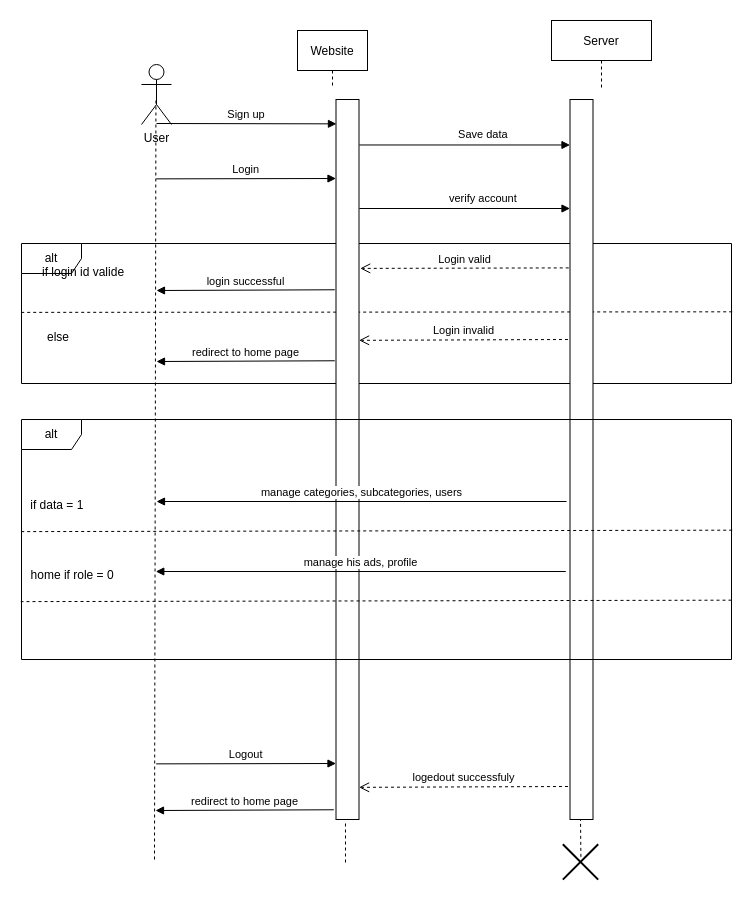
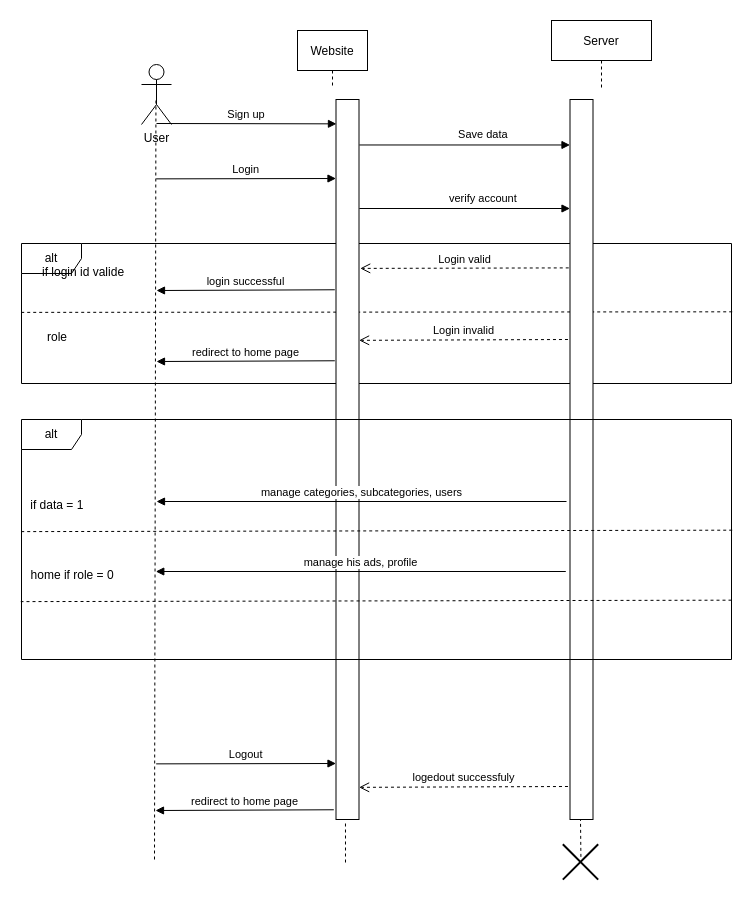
  <mxCell id="0" />
  <mxCell id="1" parent="0" />
  <mxCell id="2" value="Website" style="shape=umlLifeline;perimeter=lifelinePerimeter;container=1;collapsible=0;recursiveResize=0;rounded=0;shadow=0;strokeWidth=1;" parent="1" vertex="1"><mxGeometry x="297" y="30" width="70" height="55" as="geometry" /></mxCell>
  <mxCell id="3" value="Server" style="shape=umlLifeline;perimeter=lifelinePerimeter;container=1;collapsible=0;recursiveResize=0;rounded=0;shadow=0;strokeWidth=1;" parent="1" vertex="1"><mxGeometry x="551" y="20" width="100" height="69" as="geometry" /></mxCell>
  <mxCell id="4" value="User" style="shape=umlActor;verticalLabelPosition=bottom;verticalAlign=top;html=1;outlineConnect=0;" parent="1" vertex="1"><mxGeometry x="141" y="64" width="30" height="60" as="geometry" /></mxCell>
  <mxCell id="5" value="Sign up" style="verticalAlign=bottom;endArrow=block;shadow=0;strokeWidth=1;entryX=0.02;entryY=0.046;entryDx=0;entryDy=0;entryPerimeter=0;" parent="1" edge="1"><mxGeometry relative="1" as="geometry"><mxPoint x="156" y="123" as="sourcePoint" /><mxPoint x="335.96" y="123.36" as="targetPoint" /></mxGeometry></mxCell>
  <mxCell id="6" value="" style="endArrow=none;html=1;rounded=0;dashed=1;startArrow=none;" parent="1" edge="1"><mxGeometry width="50" height="50" relative="1" as="geometry"><mxPoint x="154" y="859" as="sourcePoint" /><mxPoint x="155.44" y="99" as="targetPoint" /></mxGeometry></mxCell>
  <mxCell id="7" value="alt" style="shape=umlFrame;whiteSpace=wrap;html=1;gradientColor=none;fillColor=default;swimlaneFillColor=none;" parent="1" vertex="1"><mxGeometry x="21" y="243" width="710" height="140" as="geometry" /></mxCell>
- <mxCell id="8" value="else" style="text;strokeColor=none;fillColor=none;align=left;verticalAlign=top;spacingLeft=4;spacingRight=4;overflow=hidden;rotatable=0;points=[[0,0.5],[1,0.5]];portConstraint=eastwest;dashed=1;" parent="1" vertex="1"><mxGeometry x="41" y="323" width="105" height="40" as="geometry" /></mxCell>
+ <mxCell id="8" value="role" style="text;strokeColor=none;fillColor=none;align=left;verticalAlign=top;spacingLeft=4;spacingRight=4;overflow=hidden;rotatable=0;points=[[0,0.5],[1,0.5]];portConstraint=eastwest;dashed=1;" parent="1" vertex="1"><mxGeometry x="41" y="323" width="105" height="40" as="geometry" /></mxCell>
  <mxCell id="9" value="if login id valide" style="text;strokeColor=none;fillColor=none;align=left;verticalAlign=top;spacingLeft=4;spacingRight=4;overflow=hidden;rotatable=0;points=[[0,0.5],[1,0.5]];portConstraint=eastwest;dashed=1;" parent="1" vertex="1"><mxGeometry x="36" y="258" width="100" height="26" as="geometry" /></mxCell>
  <mxCell id="10" value="Login valid" style="html=1;verticalAlign=bottom;endArrow=open;dashed=1;endSize=8;rounded=0;entryX=1.052;entryY=0.265;entryDx=0;entryDy=0;entryPerimeter=0;exitX=-0.055;exitY=0.34;exitDx=0;exitDy=0;exitPerimeter=0;" parent="1" edge="1"><mxGeometry relative="1" as="geometry"><mxPoint x="568.235" y="267.4" as="sourcePoint" /><mxPoint x="359.696" y="267.9" as="targetPoint" /></mxGeometry></mxCell>
  <mxCell id="11" value="Login invalid" style="html=1;verticalAlign=bottom;endArrow=open;dashed=1;endSize=8;rounded=0;exitX=-0.088;exitY=0.475;exitDx=0;exitDy=0;exitPerimeter=0;entryX=1.004;entryY=0.374;entryDx=0;entryDy=0;entryPerimeter=0;" parent="1" edge="1"><mxGeometry relative="1" as="geometry"><mxPoint x="567.476" y="339" as="sourcePoint" /><mxPoint x="358.592" y="339.84" as="targetPoint" /></mxGeometry></mxCell>
  <mxCell id="12" value="login successful" style="html=1;verticalAlign=bottom;endArrow=block;rounded=0;exitX=-0.052;exitY=0.364;exitDx=0;exitDy=0;exitPerimeter=0;" parent="1" edge="1"><mxGeometry width="80" relative="1" as="geometry"><mxPoint x="334.304" y="289.28" as="sourcePoint" /><mxPoint x="156" y="290" as="targetPoint" /></mxGeometry></mxCell>
  <mxCell id="13" value="Save data" style="verticalAlign=bottom;endArrow=block;shadow=0;strokeWidth=1;exitX=1.016;exitY=0.078;exitDx=0;exitDy=0;exitPerimeter=0;" parent="1" edge="1"><mxGeometry x="0.178" y="1" relative="1" as="geometry"><mxPoint x="358.868" y="144.48" as="sourcePoint" /><mxPoint x="569.5" y="144.48" as="targetPoint" /><mxPoint as="offset" /></mxGeometry></mxCell>
  <mxCell id="14" value="Login" style="verticalAlign=bottom;endArrow=block;shadow=0;strokeWidth=1;entryX=0.014;entryY=0.057;entryDx=0;entryDy=0;entryPerimeter=0;" parent="1" edge="1"><mxGeometry relative="1" as="geometry"><mxPoint x="155.68" y="178.36" as="sourcePoint" /><mxPoint x="335.502" y="178" as="targetPoint" /></mxGeometry></mxCell>
  <mxCell id="15" value="verify account" style="verticalAlign=bottom;endArrow=block;shadow=0;strokeWidth=1;exitX=1.016;exitY=0.078;exitDx=0;exitDy=0;exitPerimeter=0;" parent="1" edge="1"><mxGeometry x="0.178" y="1" relative="1" as="geometry"><mxPoint x="358.868" y="208" as="sourcePoint" /><mxPoint x="569.5" y="208" as="targetPoint" /><mxPoint as="offset" /></mxGeometry></mxCell>
  <mxCell id="16" value="" style="endArrow=none;html=1;rounded=0;dashed=1;startArrow=none;entryX=0;entryY=0.492;entryDx=0;entryDy=0;entryPerimeter=0;exitX=1.001;exitY=0.488;exitDx=0;exitDy=0;exitPerimeter=0;" parent="1" source="7" target="7" edge="1"><mxGeometry width="50" height="50" relative="1" as="geometry"><mxPoint x="23" y="513" as="sourcePoint" /><mxPoint x="23.44" y="103" as="targetPoint" /></mxGeometry></mxCell>
  <mxCell id="17" value="redirect to home page" style="html=1;verticalAlign=bottom;endArrow=block;rounded=0;exitX=-0.052;exitY=0.364;exitDx=0;exitDy=0;exitPerimeter=0;" parent="1" edge="1"><mxGeometry width="80" relative="1" as="geometry"><mxPoint x="334.304" y="360.28" as="sourcePoint" /><mxPoint x="156" y="361" as="targetPoint" /></mxGeometry></mxCell>
  <mxCell id="18" value="" style="html=1;points=[];perimeter=orthogonalPerimeter;" parent="1" vertex="1"><mxGeometry x="335.5" y="99" width="23" height="720" as="geometry" /></mxCell>
  <mxCell id="19" value="" style="html=1;points=[];perimeter=orthogonalPerimeter;" parent="1" vertex="1"><mxGeometry x="569.5" y="99" width="23" height="720" as="geometry" /></mxCell>
  <mxCell id="20" value="alt" style="shape=umlFrame;whiteSpace=wrap;html=1;gradientColor=none;fillColor=default;swimlaneFillColor=none;" parent="1" vertex="1"><mxGeometry x="21" y="419" width="710" height="240" as="geometry" /></mxCell>
  <mxCell id="21" value="" style="endArrow=none;html=1;rounded=0;dashed=1;startArrow=none;entryX=0;entryY=0.492;entryDx=0;entryDy=0;entryPerimeter=0;exitX=1.001;exitY=0.488;exitDx=0;exitDy=0;exitPerimeter=0;" parent="1" edge="1"><mxGeometry width="50" height="50" relative="1" as="geometry"><mxPoint x="731.71" y="529.68" as="sourcePoint" /><mxPoint x="21" y="531.12" as="targetPoint" /></mxGeometry></mxCell>
  <mxCell id="22" value="manage categories, subcategories, users" style="html=1;verticalAlign=bottom;endArrow=block;rounded=0;startArrow=none;" parent="1" edge="1"><mxGeometry width="80" relative="1" as="geometry"><mxPoint x="566" y="501" as="sourcePoint" /><mxPoint x="156" y="501" as="targetPoint" /></mxGeometry></mxCell>
  <mxCell id="23" value="if data = 1" style="text;strokeColor=none;fillColor=none;align=left;verticalAlign=top;spacingLeft=4;spacingRight=4;overflow=hidden;rotatable=0;points=[[0,0.5],[1,0.5]];portConstraint=eastwest;dashed=1;" parent="1" vertex="1"><mxGeometry x="24.29" y="491" width="120.71" height="20" as="geometry" /></mxCell>
  <mxCell id="24" value="" style="endArrow=none;html=1;rounded=0;dashed=1;startArrow=none;entryX=0;entryY=0.492;entryDx=0;entryDy=0;entryPerimeter=0;exitX=1.001;exitY=0.488;exitDx=0;exitDy=0;exitPerimeter=0;" parent="1" edge="1"><mxGeometry width="50" height="50" relative="1" as="geometry"><mxPoint x="731" y="599.68" as="sourcePoint" /><mxPoint x="20.29" y="601.12" as="targetPoint" /></mxGeometry></mxCell>
  <mxCell id="25" value="manage his ads,&amp;nbsp;profile" style="html=1;verticalAlign=bottom;endArrow=block;rounded=0;startArrow=none;" parent="1" edge="1"><mxGeometry width="80" relative="1" as="geometry"><mxPoint x="565.29" y="571" as="sourcePoint" /><mxPoint x="155.29" y="571" as="targetPoint" /></mxGeometry></mxCell>
  <mxCell id="26" value="home if role = 0" style="text;strokeColor=none;fillColor=none;align=left;verticalAlign=top;spacingLeft=4;spacingRight=4;overflow=hidden;rotatable=0;points=[[0,0.5],[1,0.5]];portConstraint=eastwest;dashed=1;" parent="1" vertex="1"><mxGeometry x="24.58" y="561" width="120.71" height="20" as="geometry" /></mxCell>
  <mxCell id="27" value="" style="endArrow=none;html=1;rounded=0;dashed=1;startArrow=none;entryX=0.412;entryY=1.003;entryDx=0;entryDy=0;entryPerimeter=0;" parent="1" target="18" edge="1"><mxGeometry width="50" height="50" relative="1" as="geometry"><mxPoint x="345" y="862" as="sourcePoint" /><mxPoint x="345.367" y="832.7" as="targetPoint" /></mxGeometry></mxCell>
  <mxCell id="28" value="" style="endArrow=none;html=1;rounded=0;dashed=1;startArrow=none;" parent="1" edge="1"><mxGeometry width="50" height="50" relative="1" as="geometry"><mxPoint x="580.41" y="856.36" as="sourcePoint" /><mxPoint x="580" y="819" as="targetPoint" /></mxGeometry></mxCell>
  <mxCell id="29" value="Logout" style="verticalAlign=bottom;endArrow=block;shadow=0;strokeWidth=1;entryX=0.014;entryY=0.057;entryDx=0;entryDy=0;entryPerimeter=0;" parent="1" edge="1"><mxGeometry relative="1" as="geometry"><mxPoint x="155.68" y="763.36" as="sourcePoint" /><mxPoint x="335.502" y="763" as="targetPoint" /></mxGeometry></mxCell>
  <mxCell id="30" value="logedout successfuly" style="html=1;verticalAlign=bottom;endArrow=open;dashed=1;endSize=8;rounded=0;exitX=-0.088;exitY=0.475;exitDx=0;exitDy=0;exitPerimeter=0;entryX=1.004;entryY=0.374;entryDx=0;entryDy=0;entryPerimeter=0;" parent="1" edge="1"><mxGeometry relative="1" as="geometry"><mxPoint x="567.476" y="786" as="sourcePoint" /><mxPoint x="358.592" y="786.84" as="targetPoint" /></mxGeometry></mxCell>
  <mxCell id="31" value="" style="group" parent="1" vertex="1" connectable="0"><mxGeometry x="557.535" y="838.995" width="44.93" height="44.93" as="geometry" /></mxCell>
  <mxCell id="32" value="" style="line;strokeWidth=2;direction=south;html=1;perimeter=backbonePerimeter;points=[];outlineConnect=0;rotation=45;" parent="31" vertex="1"><mxGeometry x="17.465" y="-2.535" width="10" height="50" as="geometry" /></mxCell>
  <mxCell id="33" value="" style="line;strokeWidth=2;direction=south;html=1;perimeter=backbonePerimeter;points=[];outlineConnect=0;rotation=-45;" parent="31" vertex="1"><mxGeometry x="15.695" y="-2.535" width="13.54" height="50" as="geometry" /></mxCell>
  <mxCell id="34" value="redirect to home page" style="html=1;verticalAlign=bottom;endArrow=block;rounded=0;exitX=-0.052;exitY=0.364;exitDx=0;exitDy=0;exitPerimeter=0;" parent="1" edge="1"><mxGeometry width="80" relative="1" as="geometry"><mxPoint x="333.304" y="809.28" as="sourcePoint" /><mxPoint x="155" y="810" as="targetPoint" /></mxGeometry></mxCell>
